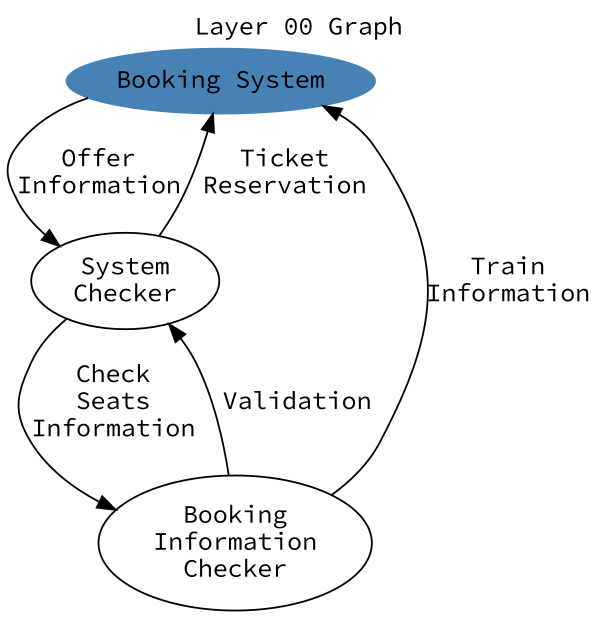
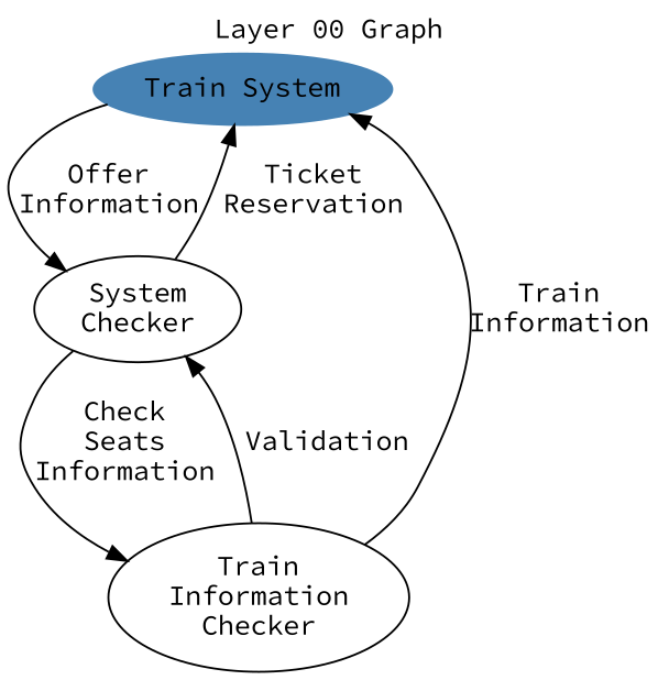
  digraph {
    fontname="Source Code Pro"
    label="Layer 00 Graph"
    labelloc=t
    node [fontname="Source Code Pro" shape=ellipse]
    edge [fontname="Source Code Pro"]
-   n1 [color=steelblue label="Booking System" style=filled]
+   n1 [color=steelblue label="Train System" style=filled]
    n2 [label="System\nChecker"]
-   n3 [label="Booking\nInformation\nChecker"]
+   n3 [label="Train\nInformation\nChecker"]
    n1 -> n2 [label="Offer\nInformation"]
    n2 -> n1 [label="Ticket\nReservation"]
    n2 -> n3 [label="Check\nSeats\nInformation"]
    n3 -> n1 [label="Train\nInformation"]
    n3 -> n2 [label=Validation]
  }
